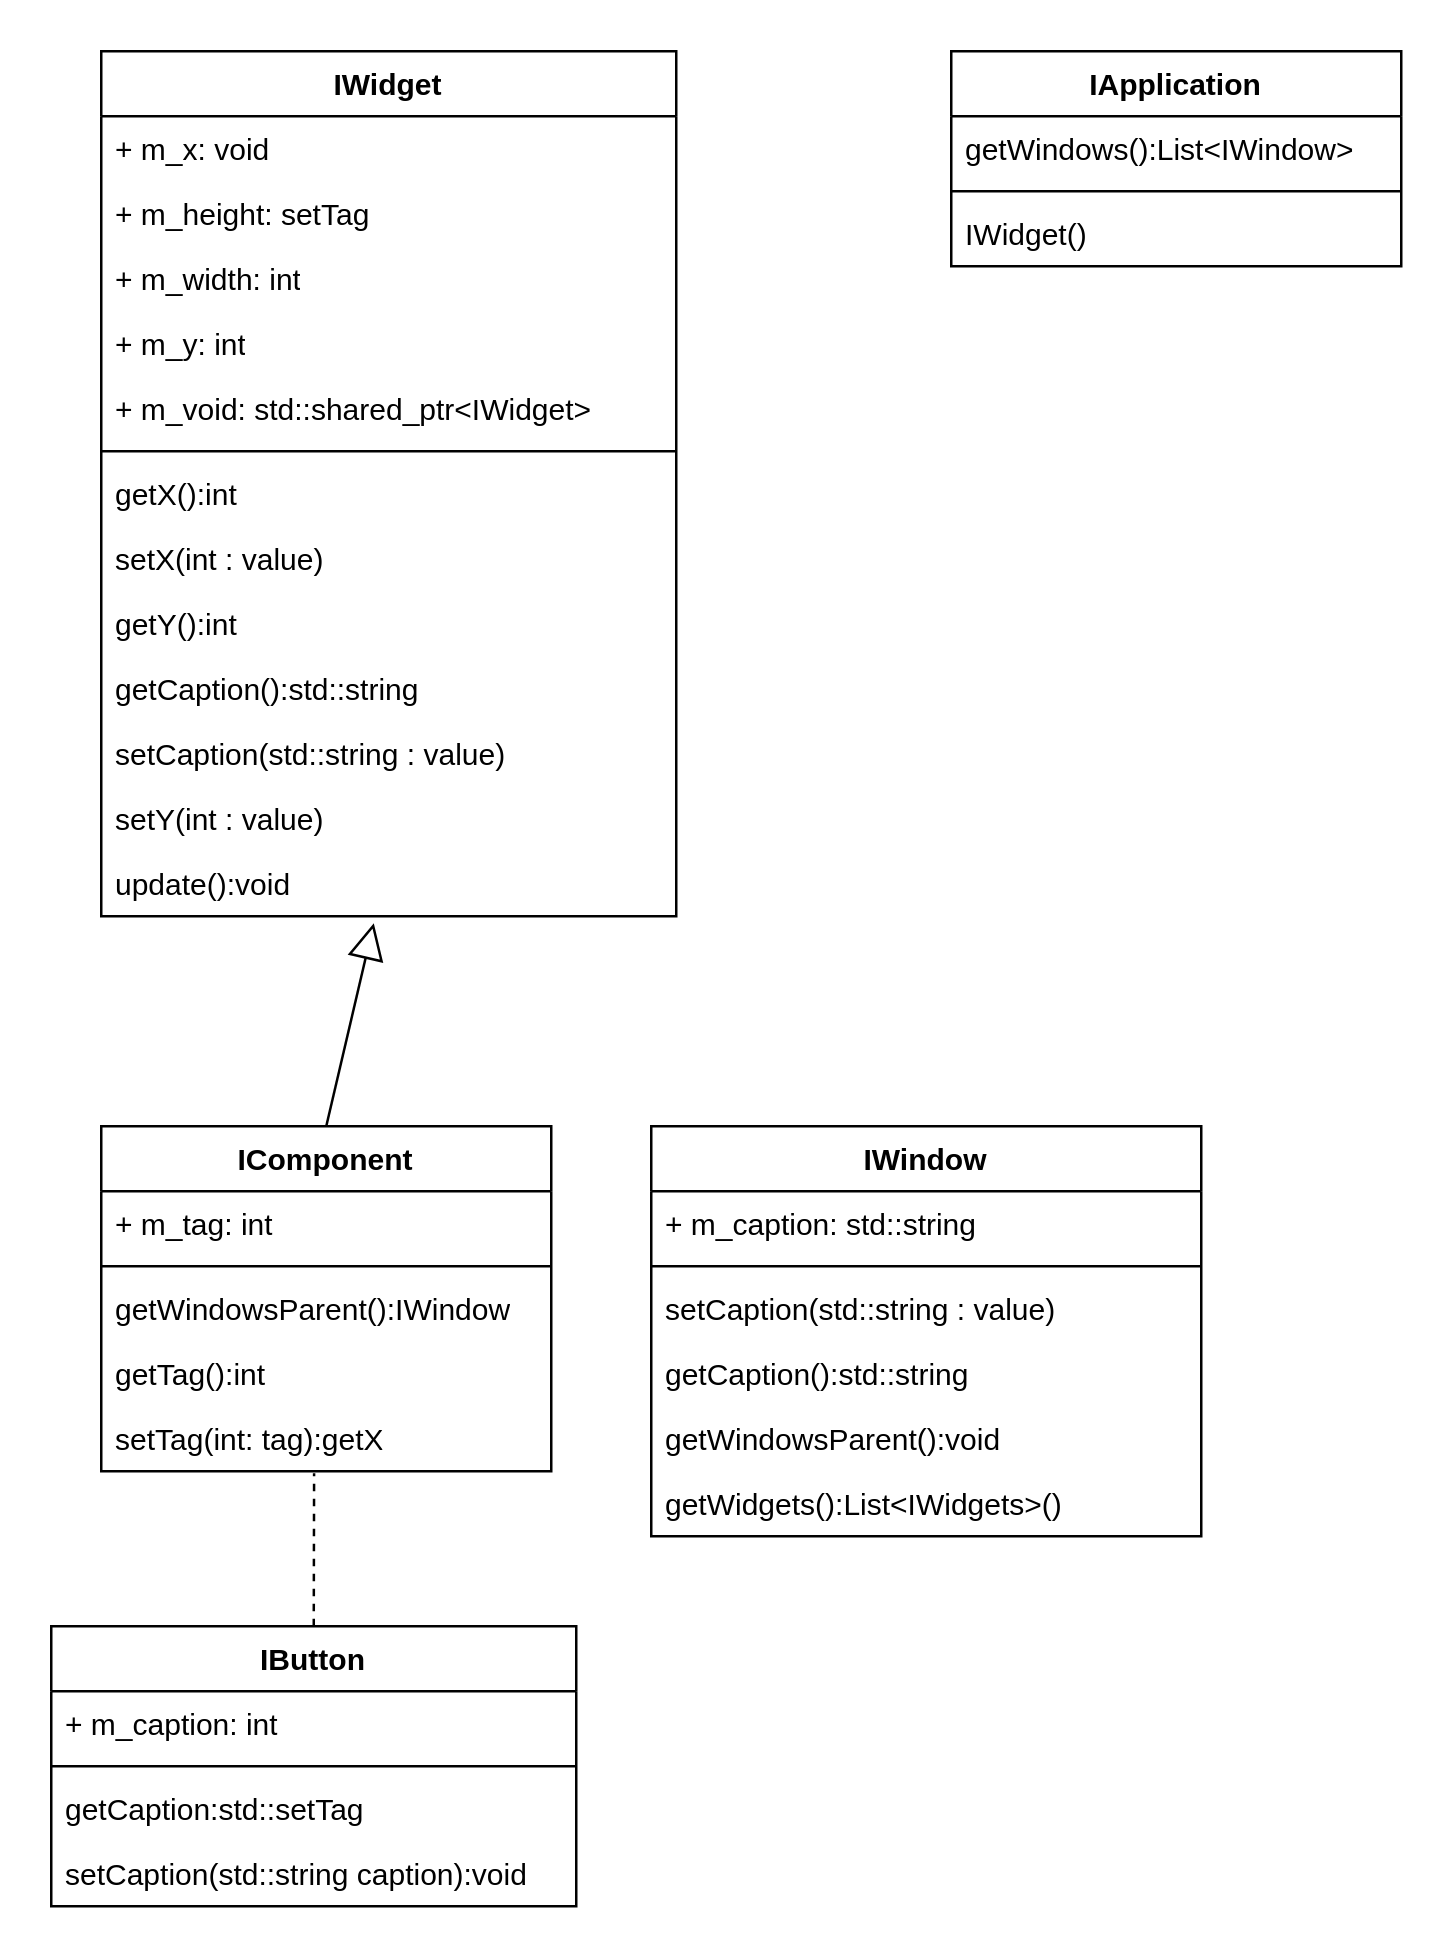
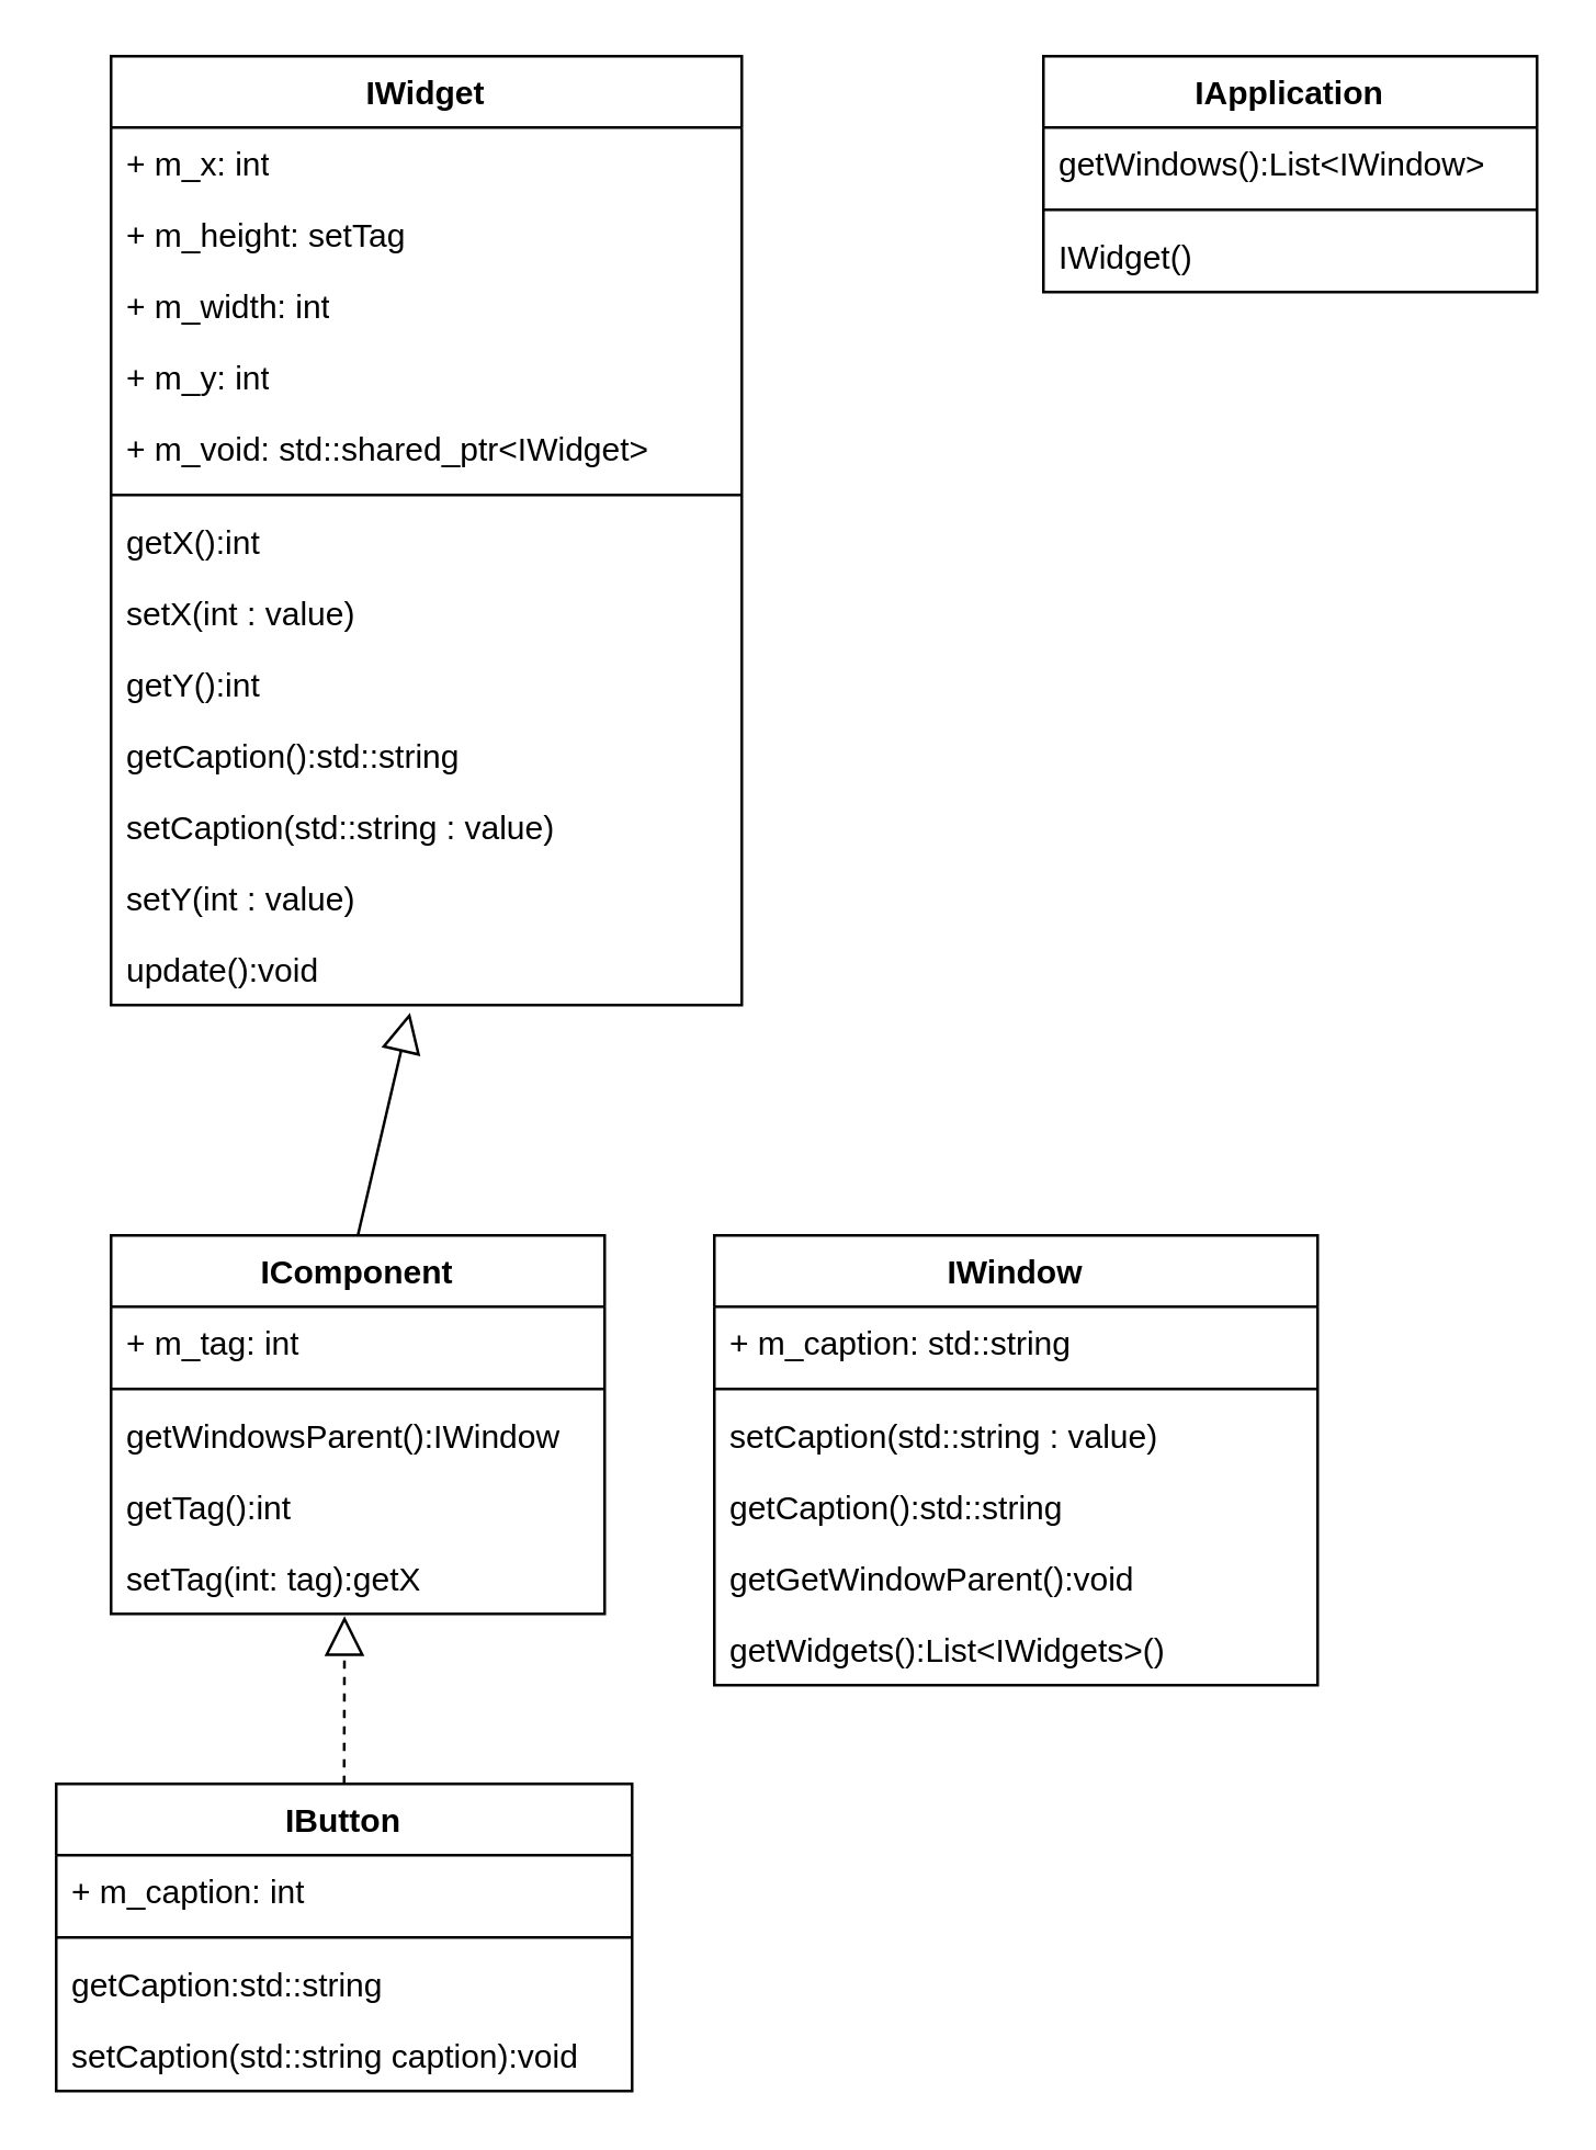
  <mxCell id="0" />
  <mxCell id="1" parent="0" />
  <mxCell id="2" value="IApplication" style="swimlane;fontStyle=1;align=center;verticalAlign=top;childLayout=stackLayout;horizontal=1;startSize=26;horizontalStack=0;resizeParent=1;resizeParentMax=0;resizeLast=0;collapsible=1;marginBottom=0;whiteSpace=wrap;html=1;" parent="1" vertex="1"><mxGeometry x="380" y="20" width="180" height="86" as="geometry" /></mxCell>
  <mxCell id="3" value="getWindows():List&amp;lt;IWindow&amp;gt;" style="text;strokeColor=none;fillColor=none;align=left;verticalAlign=top;spacingLeft=4;spacingRight=4;overflow=hidden;rotatable=0;points=[[0,0.5],[1,0.5]];portConstraint=eastwest;whiteSpace=wrap;html=1;" vertex="1" parent="2"><mxGeometry y="26" width="180" height="26" as="geometry" /></mxCell>
  <mxCell id="4" value="" style="line;strokeWidth=1;fillColor=none;align=left;verticalAlign=middle;spacingTop=-1;spacingLeft=3;spacingRight=3;rotatable=0;labelPosition=right;points=[];portConstraint=eastwest;strokeColor=inherit;" parent="2" vertex="1"><mxGeometry y="52" width="180" height="8" as="geometry" /></mxCell>
  <mxCell id="5" value="IWidget()" style="text;strokeColor=none;fillColor=none;align=left;verticalAlign=top;spacingLeft=4;spacingRight=4;overflow=hidden;rotatable=0;points=[[0,0.5],[1,0.5]];portConstraint=eastwest;whiteSpace=wrap;html=1;" parent="2" vertex="1"><mxGeometry y="60" width="180" height="26" as="geometry" /></mxCell>
  <mxCell id="6" value="IWidget" style="swimlane;fontStyle=1;align=center;verticalAlign=top;childLayout=stackLayout;horizontal=1;startSize=26;horizontalStack=0;resizeParent=1;resizeParentMax=0;resizeLast=0;collapsible=1;marginBottom=0;whiteSpace=wrap;html=1;" parent="1" vertex="1"><mxGeometry x="40" y="20" width="230" height="346" as="geometry" /></mxCell>
- <mxCell id="7" value="+ m_x: void" style="text;strokeColor=none;fillColor=none;align=left;verticalAlign=top;spacingLeft=4;spacingRight=4;overflow=hidden;rotatable=0;points=[[0,0.5],[1,0.5]];portConstraint=eastwest;whiteSpace=wrap;html=1;" parent="6" vertex="1"><mxGeometry y="26" width="230" height="26" as="geometry" /></mxCell>
+ <mxCell id="7" value="+ m_x: int" style="text;strokeColor=none;fillColor=none;align=left;verticalAlign=top;spacingLeft=4;spacingRight=4;overflow=hidden;rotatable=0;points=[[0,0.5],[1,0.5]];portConstraint=eastwest;whiteSpace=wrap;html=1;" parent="6" vertex="1"><mxGeometry y="26" width="230" height="26" as="geometry" /></mxCell>
  <mxCell id="8" value="+ m_height: setTag" style="text;strokeColor=none;fillColor=none;align=left;verticalAlign=top;spacingLeft=4;spacingRight=4;overflow=hidden;rotatable=0;points=[[0,0.5],[1,0.5]];portConstraint=eastwest;whiteSpace=wrap;html=1;" parent="6" vertex="1"><mxGeometry y="52" width="230" height="26" as="geometry" /></mxCell>
  <mxCell id="9" value="+ m_width: int" style="text;strokeColor=none;fillColor=none;align=left;verticalAlign=top;spacingLeft=4;spacingRight=4;overflow=hidden;rotatable=0;points=[[0,0.5],[1,0.5]];portConstraint=eastwest;whiteSpace=wrap;html=1;" parent="6" vertex="1"><mxGeometry y="78" width="230" height="26" as="geometry" /></mxCell>
  <mxCell id="10" value="+ m_y: int" style="text;strokeColor=none;fillColor=none;align=left;verticalAlign=top;spacingLeft=4;spacingRight=4;overflow=hidden;rotatable=0;points=[[0,0.5],[1,0.5]];portConstraint=eastwest;whiteSpace=wrap;html=1;" parent="6" vertex="1"><mxGeometry y="104" width="230" height="26" as="geometry" /></mxCell>
  <mxCell id="11" value="+ m_void: std::shared_ptr&amp;lt;IWidget&amp;gt;" style="text;strokeColor=none;fillColor=none;align=left;verticalAlign=top;spacingLeft=4;spacingRight=4;overflow=hidden;rotatable=0;points=[[0,0.5],[1,0.5]];portConstraint=eastwest;whiteSpace=wrap;html=1;" parent="6" vertex="1"><mxGeometry y="130" width="230" height="26" as="geometry" /></mxCell>
  <mxCell id="12" value="" style="line;strokeWidth=1;fillColor=none;align=left;verticalAlign=middle;spacingTop=-1;spacingLeft=3;spacingRight=3;rotatable=0;labelPosition=right;points=[];portConstraint=eastwest;strokeColor=inherit;" parent="6" vertex="1"><mxGeometry y="156" width="230" height="8" as="geometry" /></mxCell>
  <mxCell id="13" value="getX():int" style="text;strokeColor=none;fillColor=none;align=left;verticalAlign=top;spacingLeft=4;spacingRight=4;overflow=hidden;rotatable=0;points=[[0,0.5],[1,0.5]];portConstraint=eastwest;whiteSpace=wrap;html=1;" parent="6" vertex="1"><mxGeometry y="164" width="230" height="26" as="geometry" /></mxCell>
  <mxCell id="14" value="setX(int : value)" style="text;strokeColor=none;fillColor=none;align=left;verticalAlign=top;spacingLeft=4;spacingRight=4;overflow=hidden;rotatable=0;points=[[0,0.5],[1,0.5]];portConstraint=eastwest;whiteSpace=wrap;html=1;" parent="6" vertex="1"><mxGeometry y="190" width="230" height="26" as="geometry" /></mxCell>
  <mxCell id="15" value="getY():int" style="text;strokeColor=none;fillColor=none;align=left;verticalAlign=top;spacingLeft=4;spacingRight=4;overflow=hidden;rotatable=0;points=[[0,0.5],[1,0.5]];portConstraint=eastwest;whiteSpace=wrap;html=1;" parent="6" vertex="1"><mxGeometry y="216" width="230" height="26" as="geometry" /></mxCell>
  <mxCell id="16" value="getCaption():std::string" style="text;strokeColor=none;fillColor=none;align=left;verticalAlign=top;spacingLeft=4;spacingRight=4;overflow=hidden;rotatable=0;points=[[0,0.5],[1,0.5]];portConstraint=eastwest;whiteSpace=wrap;html=1;" parent="6" vertex="1"><mxGeometry y="242" width="230" height="26" as="geometry" /></mxCell>
  <mxCell id="17" value="setCaption(std::string : value)" style="text;strokeColor=none;fillColor=none;align=left;verticalAlign=top;spacingLeft=4;spacingRight=4;overflow=hidden;rotatable=0;points=[[0,0.5],[1,0.5]];portConstraint=eastwest;whiteSpace=wrap;html=1;" parent="6" vertex="1"><mxGeometry y="268" width="230" height="26" as="geometry" /></mxCell>
  <mxCell id="18" value="setY(int : value)" style="text;strokeColor=none;fillColor=none;align=left;verticalAlign=top;spacingLeft=4;spacingRight=4;overflow=hidden;rotatable=0;points=[[0,0.5],[1,0.5]];portConstraint=eastwest;whiteSpace=wrap;html=1;" parent="6" vertex="1"><mxGeometry y="294" width="230" height="26" as="geometry" /></mxCell>
  <mxCell id="19" value="update():void" style="text;strokeColor=none;fillColor=none;align=left;verticalAlign=top;spacingLeft=4;spacingRight=4;overflow=hidden;rotatable=0;points=[[0,0.5],[1,0.5]];portConstraint=eastwest;whiteSpace=wrap;html=1;" parent="6" vertex="1"><mxGeometry y="320" width="230" height="26" as="geometry" /></mxCell>
  <mxCell id="20" value="IWindow" style="swimlane;fontStyle=1;align=center;verticalAlign=top;childLayout=stackLayout;horizontal=1;startSize=26;horizontalStack=0;resizeParent=1;resizeParentMax=0;resizeLast=0;collapsible=1;marginBottom=0;whiteSpace=wrap;html=1;" parent="1" vertex="1"><mxGeometry x="260" y="450" width="220" height="164" as="geometry" /></mxCell>
  <mxCell id="21" value="+ m_caption: std::string" style="text;strokeColor=none;fillColor=none;align=left;verticalAlign=top;spacingLeft=4;spacingRight=4;overflow=hidden;rotatable=0;points=[[0,0.5],[1,0.5]];portConstraint=eastwest;whiteSpace=wrap;html=1;" parent="20" vertex="1"><mxGeometry y="26" width="220" height="26" as="geometry" /></mxCell>
  <mxCell id="22" value="" style="line;strokeWidth=1;fillColor=none;align=left;verticalAlign=middle;spacingTop=-1;spacingLeft=3;spacingRight=3;rotatable=0;labelPosition=right;points=[];portConstraint=eastwest;strokeColor=inherit;" parent="20" vertex="1"><mxGeometry y="52" width="220" height="8" as="geometry" /></mxCell>
  <mxCell id="23" value="setCaption(std::string : value)" style="text;strokeColor=none;fillColor=none;align=left;verticalAlign=top;spacingLeft=4;spacingRight=4;overflow=hidden;rotatable=0;points=[[0,0.5],[1,0.5]];portConstraint=eastwest;whiteSpace=wrap;html=1;" parent="20" vertex="1"><mxGeometry y="60" width="220" height="26" as="geometry" /></mxCell>
  <mxCell id="24" value="getCaption():std::string" style="text;strokeColor=none;fillColor=none;align=left;verticalAlign=top;spacingLeft=4;spacingRight=4;overflow=hidden;rotatable=0;points=[[0,0.5],[1,0.5]];portConstraint=eastwest;whiteSpace=wrap;html=1;" vertex="1" parent="20"><mxGeometry y="86" width="220" height="26" as="geometry" /></mxCell>
- <mxCell id="25" value="getWindowsParent():void" style="text;strokeColor=none;fillColor=none;align=left;verticalAlign=top;spacingLeft=4;spacingRight=4;overflow=hidden;rotatable=0;points=[[0,0.5],[1,0.5]];portConstraint=eastwest;whiteSpace=wrap;html=1;" vertex="1" parent="20"><mxGeometry y="112" width="220" height="26" as="geometry" /></mxCell>
+ <mxCell id="25" value="getGetWindowParent():void" style="text;strokeColor=none;fillColor=none;align=left;verticalAlign=top;spacingLeft=4;spacingRight=4;overflow=hidden;rotatable=0;points=[[0,0.5],[1,0.5]];portConstraint=eastwest;whiteSpace=wrap;html=1;" vertex="1" parent="20"><mxGeometry y="112" width="220" height="26" as="geometry" /></mxCell>
  <mxCell id="26" value="getWidgets():List&amp;lt;IWidgets&amp;gt;()" style="text;strokeColor=none;fillColor=none;align=left;verticalAlign=top;spacingLeft=4;spacingRight=4;overflow=hidden;rotatable=0;points=[[0,0.5],[1,0.5]];portConstraint=eastwest;whiteSpace=wrap;html=1;" parent="20" vertex="1"><mxGeometry y="138" width="220" height="26" as="geometry" /></mxCell>
  <mxCell id="27" value="IComponent" style="swimlane;fontStyle=1;align=center;verticalAlign=top;childLayout=stackLayout;horizontal=1;startSize=26;horizontalStack=0;resizeParent=1;resizeParentMax=0;resizeLast=0;collapsible=1;marginBottom=0;whiteSpace=wrap;html=1;" vertex="1" parent="1"><mxGeometry x="40" y="450" width="180" height="138" as="geometry" /></mxCell>
  <mxCell id="28" value="+ m_tag: int" style="text;strokeColor=none;fillColor=none;align=left;verticalAlign=top;spacingLeft=4;spacingRight=4;overflow=hidden;rotatable=0;points=[[0,0.5],[1,0.5]];portConstraint=eastwest;whiteSpace=wrap;html=1;" vertex="1" parent="27"><mxGeometry y="26" width="180" height="26" as="geometry" /></mxCell>
  <mxCell id="29" value="" style="line;strokeWidth=1;fillColor=none;align=left;verticalAlign=middle;spacingTop=-1;spacingLeft=3;spacingRight=3;rotatable=0;labelPosition=right;points=[];portConstraint=eastwest;strokeColor=inherit;" vertex="1" parent="27"><mxGeometry y="52" width="180" height="8" as="geometry" /></mxCell>
  <mxCell id="30" value="getWindowsParent():IWindow" style="text;strokeColor=none;fillColor=none;align=left;verticalAlign=top;spacingLeft=4;spacingRight=4;overflow=hidden;rotatable=0;points=[[0,0.5],[1,0.5]];portConstraint=eastwest;whiteSpace=wrap;html=1;" vertex="1" parent="27"><mxGeometry y="60" width="180" height="26" as="geometry" /></mxCell>
  <mxCell id="31" value="getTag():int" style="text;strokeColor=none;fillColor=none;align=left;verticalAlign=top;spacingLeft=4;spacingRight=4;overflow=hidden;rotatable=0;points=[[0,0.5],[1,0.5]];portConstraint=eastwest;whiteSpace=wrap;html=1;" vertex="1" parent="27"><mxGeometry y="86" width="180" height="26" as="geometry" /></mxCell>
  <mxCell id="32" value="setTag(int: tag):getX" style="text;strokeColor=none;fillColor=none;align=left;verticalAlign=top;spacingLeft=4;spacingRight=4;overflow=hidden;rotatable=0;points=[[0,0.5],[1,0.5]];portConstraint=eastwest;whiteSpace=wrap;html=1;" vertex="1" parent="27"><mxGeometry y="112" width="180" height="26" as="geometry" /></mxCell>
  <mxCell id="33" value="" style="endArrow=block;dashed=0;endFill=0;endSize=12;html=1;rounded=0;exitX=0.5;exitY=0;exitDx=0;exitDy=0;entryX=0.474;entryY=1.107;entryDx=0;entryDy=0;entryPerimeter=0;" edge="1" parent="1" source="27" target="19"><mxGeometry width="160" relative="1" as="geometry"><mxPoint x="560" y="470" as="sourcePoint" /><mxPoint x="158" y="378" as="targetPoint" /></mxGeometry></mxCell>
  <mxCell id="34" value="IButton" style="swimlane;fontStyle=1;align=center;verticalAlign=top;childLayout=stackLayout;horizontal=1;startSize=26;horizontalStack=0;resizeParent=1;resizeParentMax=0;resizeLast=0;collapsible=1;marginBottom=0;whiteSpace=wrap;html=1;" vertex="1" parent="1"><mxGeometry x="20" y="650" width="210" height="112" as="geometry" /></mxCell>
  <mxCell id="35" value="+ m_caption: int" style="text;strokeColor=none;fillColor=none;align=left;verticalAlign=top;spacingLeft=4;spacingRight=4;overflow=hidden;rotatable=0;points=[[0,0.5],[1,0.5]];portConstraint=eastwest;whiteSpace=wrap;html=1;" vertex="1" parent="34"><mxGeometry y="26" width="210" height="26" as="geometry" /></mxCell>
  <mxCell id="36" value="" style="line;strokeWidth=1;fillColor=none;align=left;verticalAlign=middle;spacingTop=-1;spacingLeft=3;spacingRight=3;rotatable=0;labelPosition=right;points=[];portConstraint=eastwest;strokeColor=inherit;" vertex="1" parent="34"><mxGeometry y="52" width="210" height="8" as="geometry" /></mxCell>
- <mxCell id="37" value="getCaption:std::setTag" style="text;strokeColor=none;fillColor=none;align=left;verticalAlign=top;spacingLeft=4;spacingRight=4;overflow=hidden;rotatable=0;points=[[0,0.5],[1,0.5]];portConstraint=eastwest;whiteSpace=wrap;html=1;" vertex="1" parent="34"><mxGeometry y="60" width="210" height="26" as="geometry" /></mxCell>
+ <mxCell id="37" value="getCaption:std::string" style="text;strokeColor=none;fillColor=none;align=left;verticalAlign=top;spacingLeft=4;spacingRight=4;overflow=hidden;rotatable=0;points=[[0,0.5],[1,0.5]];portConstraint=eastwest;whiteSpace=wrap;html=1;" vertex="1" parent="34"><mxGeometry y="60" width="210" height="26" as="geometry" /></mxCell>
  <mxCell id="38" value="setCaption(std::string caption):void" style="text;strokeColor=none;fillColor=none;align=left;verticalAlign=top;spacingLeft=4;spacingRight=4;overflow=hidden;rotatable=0;points=[[0,0.5],[1,0.5]];portConstraint=eastwest;whiteSpace=wrap;html=1;" vertex="1" parent="34"><mxGeometry y="86" width="210" height="26" as="geometry" /></mxCell>
- <mxCell id="39" value="" style="endArrow=none;dashed=1;endFill=0;endSize=12;html=1;rounded=0;exitX=0.5;exitY=0;exitDx=0;exitDy=0;entryX=0.473;entryY=1.03;entryDx=0;entryDy=0;entryPerimeter=0;" edge="1" parent="1" source="34" target="32"><mxGeometry width="160" relative="1" as="geometry"><mxPoint x="130" y="650" as="sourcePoint" /><mxPoint x="149" y="569" as="targetPoint" /></mxGeometry></mxCell>
+ <mxCell id="39" value="" style="endArrow=block;dashed=1;endFill=0;endSize=12;html=1;rounded=0;exitX=0.5;exitY=0;exitDx=0;exitDy=0;entryX=0.473;entryY=1.03;entryDx=0;entryDy=0;entryPerimeter=0;" edge="1" parent="1" source="34" target="32"><mxGeometry width="160" relative="1" as="geometry"><mxPoint x="130" y="650" as="sourcePoint" /><mxPoint x="149" y="569" as="targetPoint" /></mxGeometry></mxCell>
